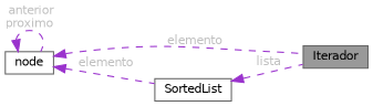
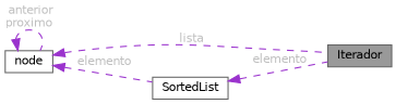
  digraph {
    rankdir=LR
    node [color=gray40 fillcolor=white fontname=Helvetica fontsize=10 shape=box style=filled]
    edge [color=darkorchid3 dir=back fontcolor=grey fontname=Helvetica fontsize=10 labelfontname=Helvetica labelfontsize=10 style=dashed]
    n1 [fillcolor=grey60 fontcolor=black height=0.2 label=Iterador width=0.4]
    n2 [height=0.2 label="node" width=0.4]
    n3 [height=0.2 label=SortedList width=0.4]
-   n2 -> n1 [label=" elemento"]
+   n2 -> n1 [label=" lista"]
    n2 -> n2 [label=" anterior\nproximo"]
    n2 -> n3 [label=" elemento"]
-   n3 -> n1 [label=" lista"]
+   n3 -> n1 [label=" elemento"]
  }
